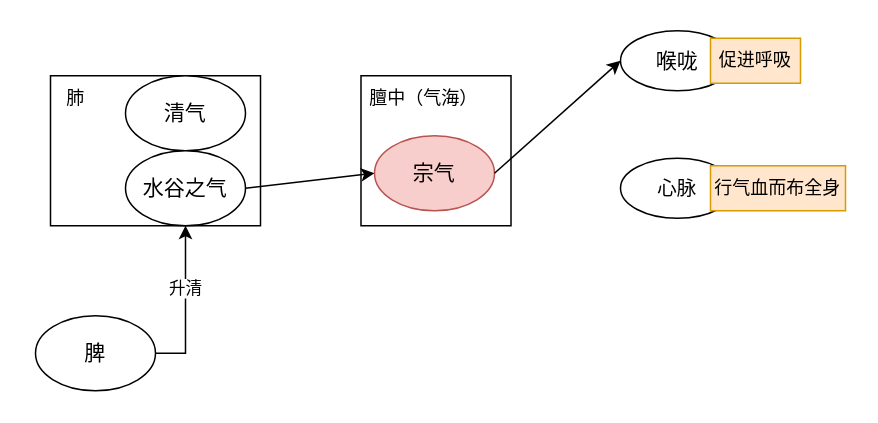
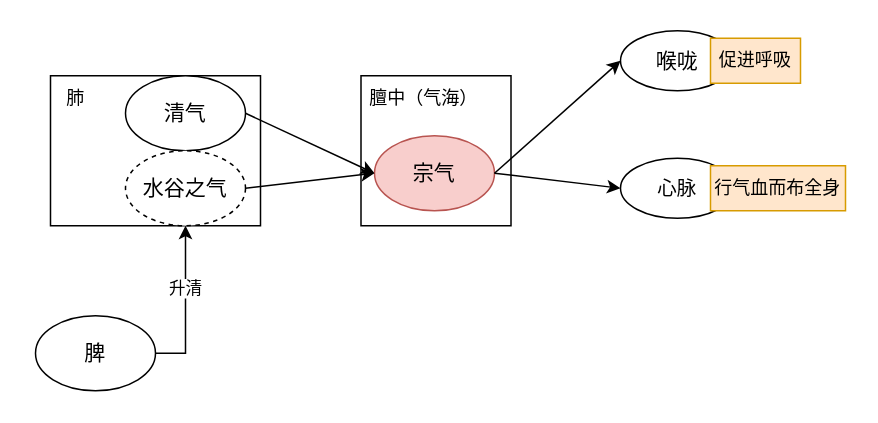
  <mxCell id="0" />
  <mxCell id="1" parent="0" />
  <mxCell id="2" style="edgeStyle=orthogonalEdgeStyle;rounded=0;orthogonalLoop=1;jettySize=auto;html=1;exitX=1;exitY=0.5;exitDx=0;exitDy=0;entryX=0.5;entryY=1;entryDx=0;entryDy=0;" edge="1" parent="1" source="4" target="8"><mxGeometry relative="1" as="geometry" /></mxCell>
  <mxCell id="3" value="升清" style="edgeLabel;html=1;align=center;verticalAlign=middle;resizable=0;points=[];" vertex="1" connectable="0" parent="2"><mxGeometry x="0.219" y="1" relative="1" as="geometry"><mxPoint as="offset" /></mxGeometry></mxCell>
  <mxCell id="4" value="脾" style="ellipse;whiteSpace=wrap;html=1;fontSize=14;" vertex="1" parent="1"><mxGeometry x="23" y="210" width="80" height="50" as="geometry" /></mxCell>
  <mxCell id="5" value="" style="rounded=0;whiteSpace=wrap;html=1;" vertex="1" parent="1"><mxGeometry x="33" y="50" width="140" height="100" as="geometry" /></mxCell>
  <mxCell id="6" value="肺" style="text;html=1;strokeColor=none;fillColor=none;align=center;verticalAlign=middle;whiteSpace=wrap;rounded=0;" vertex="1" parent="1"><mxGeometry x="20" y="50" width="60" height="30" as="geometry" /></mxCell>
  <mxCell id="7" value="清气" style="ellipse;whiteSpace=wrap;html=1;fontSize=14;" vertex="1" parent="1"><mxGeometry x="83" y="50" width="80" height="50" as="geometry" /></mxCell>
- <mxCell id="8" value="水谷之气" style="ellipse;whiteSpace=wrap;html=1;fontSize=14;" vertex="1" parent="1"><mxGeometry x="83" y="100" width="80" height="50" as="geometry" /></mxCell>
+ <mxCell id="8" value="水谷之气" style="ellipse;whiteSpace=wrap;html=1;fontSize=14;dashed=1;" vertex="1" parent="1"><mxGeometry x="83" y="100" width="80" height="50" as="geometry" /></mxCell>
  <mxCell id="9" value="" style="rounded=0;whiteSpace=wrap;html=1;" vertex="1" parent="1"><mxGeometry x="240" y="50" width="100" height="100" as="geometry" /></mxCell>
  <mxCell id="10" value="宗气" style="ellipse;whiteSpace=wrap;html=1;fontSize=14;fillColor=#f8cecc;strokeColor=#b85450;" vertex="1" parent="1"><mxGeometry x="249" y="90" width="80" height="50" as="geometry" /></mxCell>
  <mxCell id="11" value="膻中（气海）" style="text;html=1;strokeColor=none;fillColor=none;align=center;verticalAlign=middle;whiteSpace=wrap;rounded=0;" vertex="1" parent="1"><mxGeometry x="240" y="50" width="84" height="30" as="geometry" /></mxCell>
+ <mxCell id="12" value="" style="endArrow=classic;html=1;rounded=0;exitX=1;exitY=0.5;exitDx=0;exitDy=0;entryX=0;entryY=0.5;entryDx=0;entryDy=0;" edge="1" parent="1" source="7" target="10"><mxGeometry width="50" height="50" relative="1" as="geometry"><mxPoint x="273" y="270" as="sourcePoint" /><mxPoint x="323" y="220" as="targetPoint" /></mxGeometry></mxCell>
  <mxCell id="13" value="" style="endArrow=classic;html=1;rounded=0;exitX=1;exitY=0.5;exitDx=0;exitDy=0;entryX=0;entryY=0.5;entryDx=0;entryDy=0;" edge="1" parent="1" source="8" target="10"><mxGeometry width="50" height="50" relative="1" as="geometry"><mxPoint x="233" y="190" as="sourcePoint" /><mxPoint x="283" y="140" as="targetPoint" /></mxGeometry></mxCell>
  <mxCell id="14" value="" style="group;fontSize=14;" vertex="1" connectable="0" parent="1"><mxGeometry x="413" y="20" width="120" height="40" as="geometry" /></mxCell>
  <mxCell id="15" value="&lt;font style=&quot;font-size: 14px;&quot;&gt;喉咙&lt;/font&gt;" style="ellipse;whiteSpace=wrap;html=1;fontSize=13;" vertex="1" parent="14"><mxGeometry width="76" height="40" as="geometry" /></mxCell>
  <mxCell id="16" value="" style="endArrow=classic;html=1;rounded=0;exitX=1;exitY=0.5;exitDx=0;exitDy=0;dashed=1;" edge="1" parent="14" source="15" target="17"><mxGeometry width="50" height="50" relative="1" as="geometry"><mxPoint x="127" y="21" as="sourcePoint" /><mxPoint x="272" y="20" as="targetPoint" /></mxGeometry></mxCell>
  <mxCell id="17" value="促进呼吸" style="text;html=1;strokeColor=#d79b00;fillColor=#ffe6cc;align=center;verticalAlign=middle;whiteSpace=wrap;rounded=0;" vertex="1" parent="14"><mxGeometry x="60" y="5" width="60" height="30" as="geometry" /></mxCell>
  <mxCell id="18" value="" style="endArrow=classic;html=1;rounded=0;exitX=1;exitY=0.5;exitDx=0;exitDy=0;entryX=0;entryY=0.5;entryDx=0;entryDy=0;" edge="1" parent="1" source="10" target="15"><mxGeometry width="50" height="50" relative="1" as="geometry"><mxPoint x="353" y="290" as="sourcePoint" /><mxPoint x="403" y="240" as="targetPoint" /></mxGeometry></mxCell>
  <mxCell id="19" value="心脉" style="ellipse;whiteSpace=wrap;html=1;fontSize=13;" vertex="1" parent="1"><mxGeometry x="413" y="105" width="76" height="40" as="geometry" /></mxCell>
  <mxCell id="20" value="" style="endArrow=classic;html=1;rounded=0;exitX=1;exitY=0.5;exitDx=0;exitDy=0;" edge="1" parent="1" source="19" target="21"><mxGeometry width="50" height="50" relative="1" as="geometry"><mxPoint x="540" y="126" as="sourcePoint" /><mxPoint x="685" y="125" as="targetPoint" /></mxGeometry></mxCell>
  <mxCell id="21" value="行气血而布全身" style="text;html=1;strokeColor=#d79b00;fillColor=#ffe6cc;align=center;verticalAlign=middle;whiteSpace=wrap;rounded=0;" vertex="1" parent="1"><mxGeometry x="473" y="110" width="90" height="30" as="geometry" /></mxCell>
+ <mxCell id="22" value="" style="endArrow=classic;html=1;rounded=0;exitX=1;exitY=0.5;exitDx=0;exitDy=0;entryX=0;entryY=0.5;entryDx=0;entryDy=0;" edge="1" parent="1" source="10" target="19"><mxGeometry width="50" height="50" relative="1" as="geometry"><mxPoint x="303" y="320" as="sourcePoint" /><mxPoint x="353" y="270" as="targetPoint" /></mxGeometry></mxCell>
